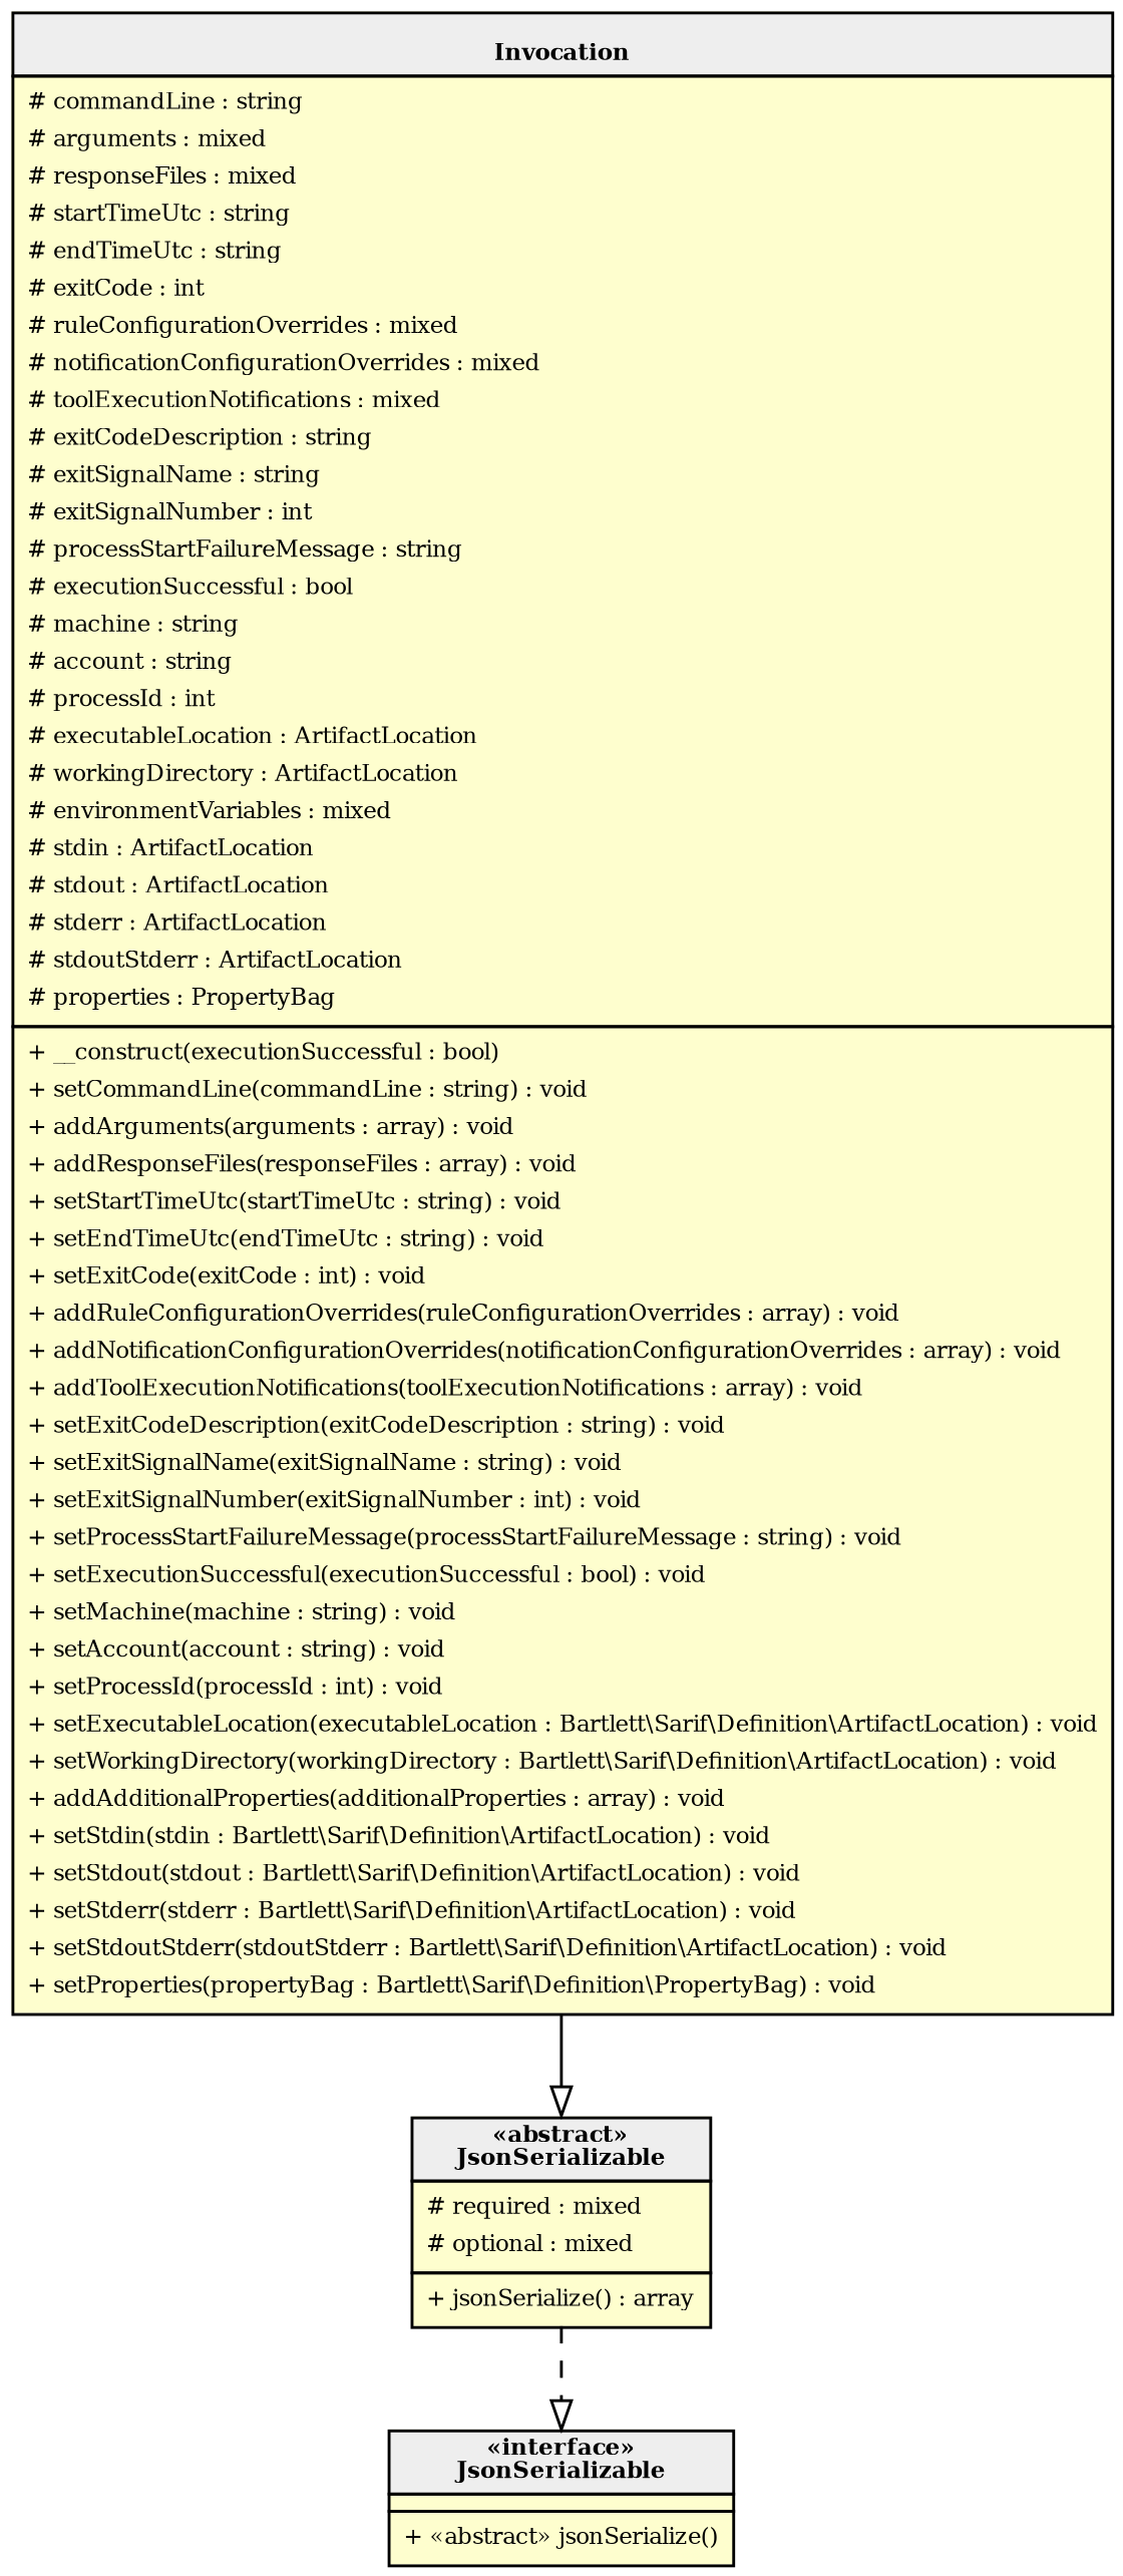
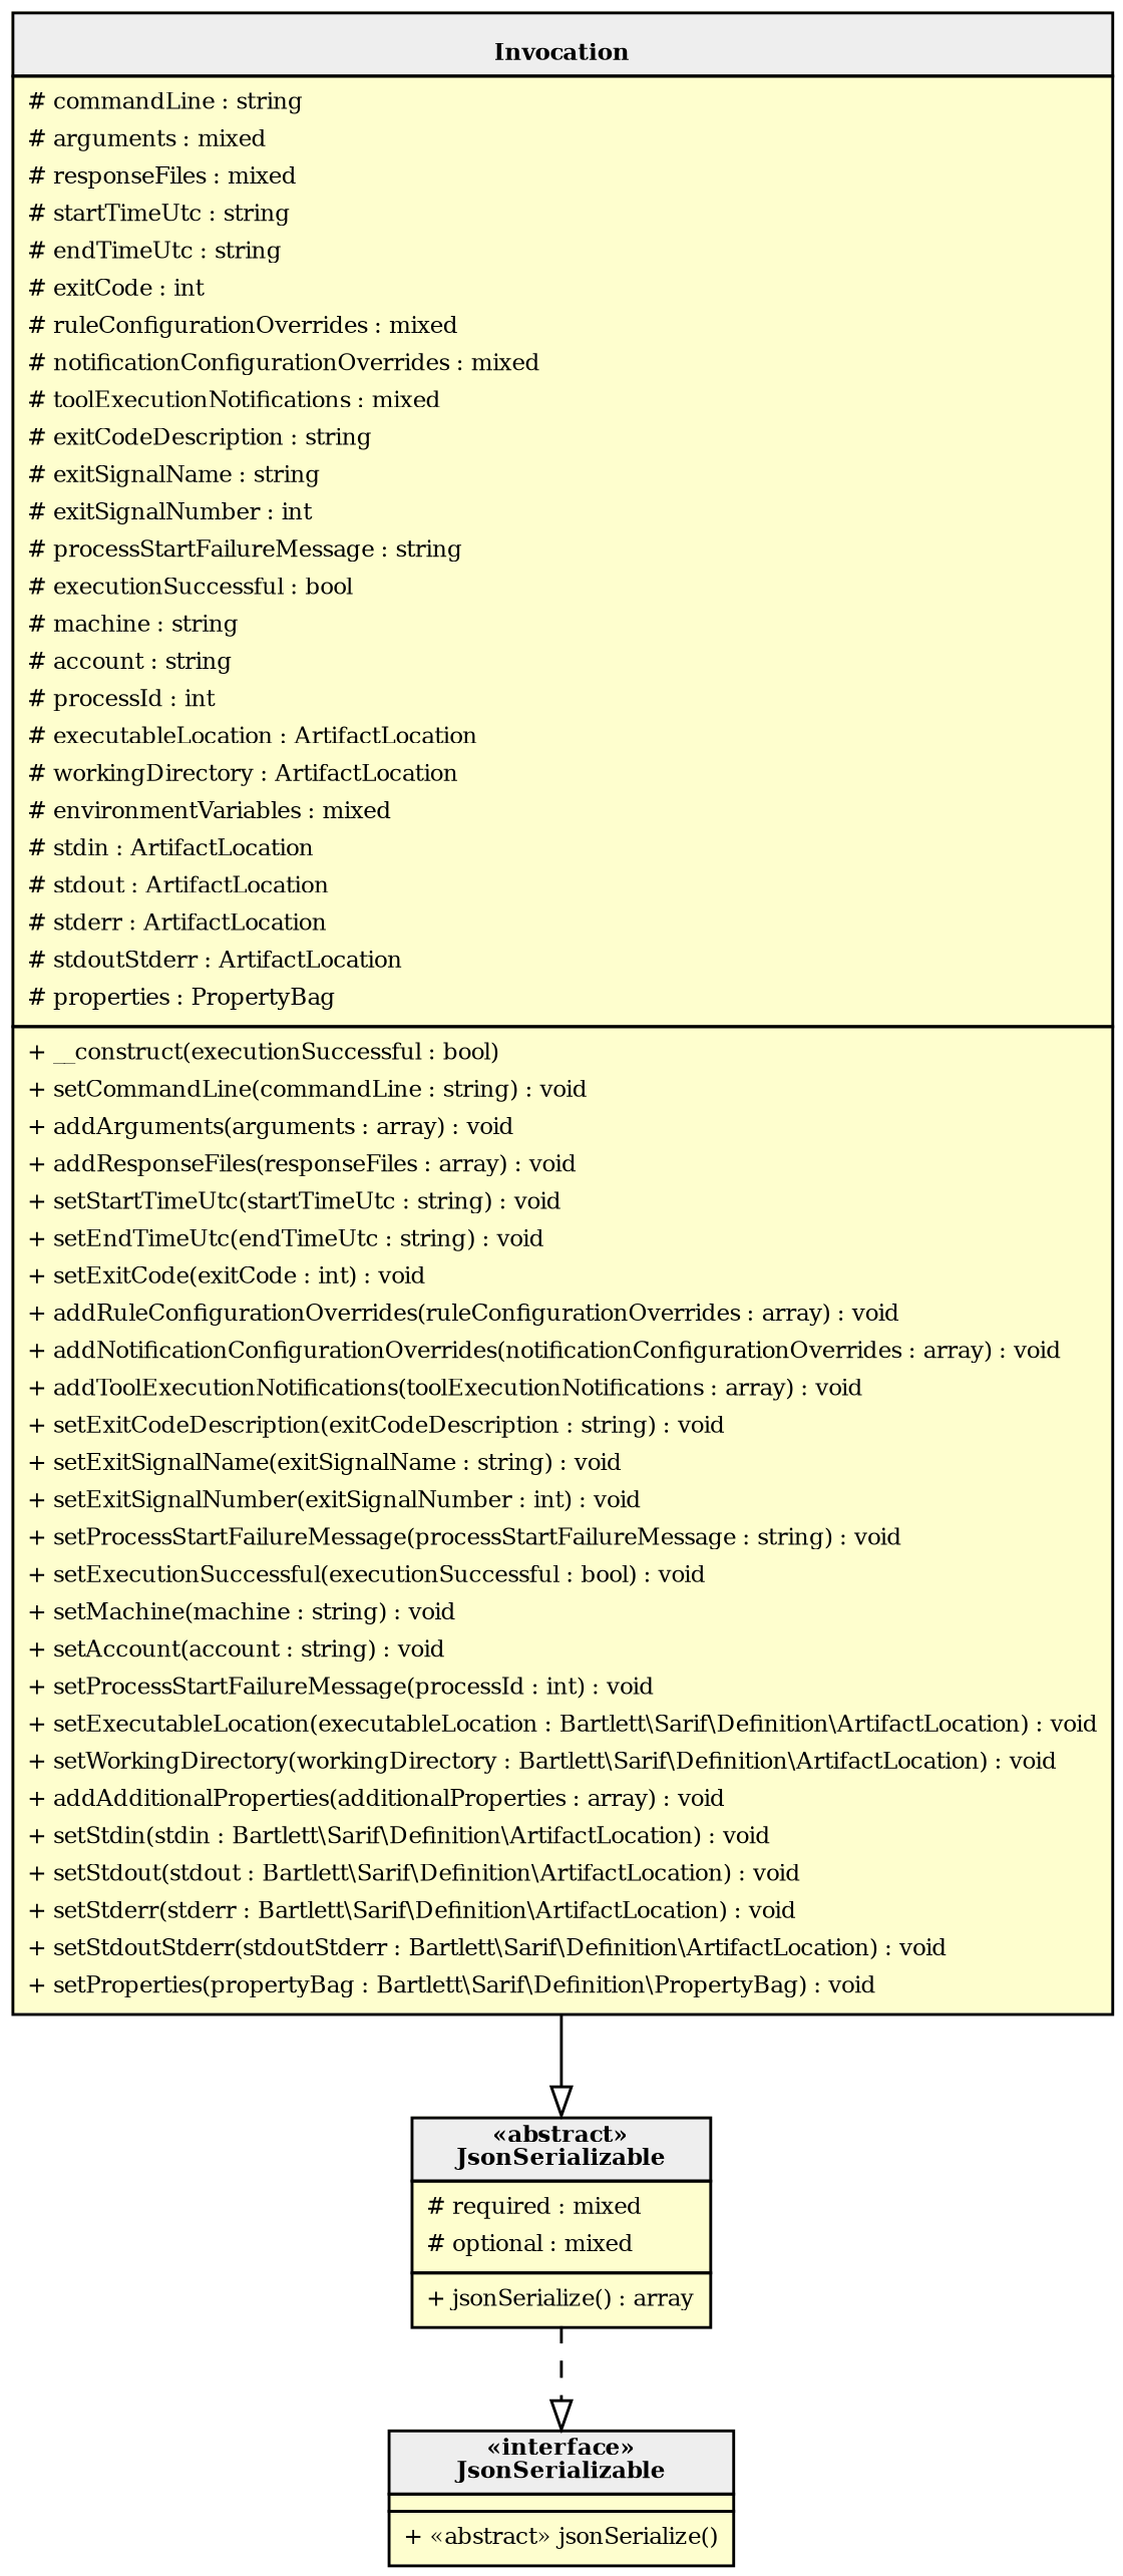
  digraph {
    rankdir=TB
    fontname="DejaVu Serif"
    node [fillcolor="#FEFECE" fontname="DejaVu Serif" fontsize=8 margin=0 shape=none style=filled]
    edge [arrowhead=empty fontname="DejaVu Serif" fontsize=8]
    n1 [label=< <table cellspacing="0" border="0" cellborder="1">     <tr><td bgcolor="#eeeeee"><b>«abstract»<br/>JsonSerializable</b></td></tr>     <tr><td><table border="0" cellspacing="0" cellpadding="2">     <tr><td align="left"># required : mixed</td></tr>     <tr><td align="left"># optional : mixed</td></tr> </table></td></tr>     <tr><td><table border="0" cellspacing="0" cellpadding="2">     <tr><td align="left">+ jsonSerialize() : array</td></tr> </table></td></tr> </table>>]
-   n2 [label=< <table cellspacing="0" border="0" cellborder="1">     <tr><td bgcolor="#eeeeee"><b><br/>Invocation</b></td></tr>     <tr><td><table border="0" cellspacing="0" cellpadding="2">     <tr><td align="left"># commandLine : string</td></tr>     <tr><td align="left"># arguments : mixed</td></tr>     <tr><td align="left"># responseFiles : mixed</td></tr>     <tr><td align="left"># startTimeUtc : string</td></tr>     <tr><td align="left"># endTimeUtc : string</td></tr>     <tr><td align="left"># exitCode : int</td></tr>     <tr><td align="left"># ruleConfigurationOverrides : mixed</td></tr>     <tr><td align="left"># notificationConfigurationOverrides : mixed</td></tr>     <tr><td align="left"># toolExecutionNotifications : mixed</td></tr>     <tr><td align="left"># exitCodeDescription : string</td></tr>     <tr><td align="left"># exitSignalName : string</td></tr>     <tr><td align="left"># exitSignalNumber : int</td></tr>     <tr><td align="left"># processStartFailureMessage : string</td></tr>     <tr><td align="left"># executionSuccessful : bool</td></tr>     <tr><td align="left"># machine : string</td></tr>     <tr><td align="left"># account : string</td></tr>     <tr><td align="left"># processId : int</td></tr>     <tr><td align="left"># executableLocation : ArtifactLocation</td></tr>     <tr><td align="left"># workingDirectory : ArtifactLocation</td></tr>     <tr><td align="left"># environmentVariables : mixed</td></tr>     <tr><td align="left"># stdin : ArtifactLocation</td></tr>     <tr><td align="left"># stdout : ArtifactLocation</td></tr>     <tr><td align="left"># stderr : ArtifactLocation</td></tr>     <tr><td align="left"># stdoutStderr : ArtifactLocation</td></tr>     <tr><td align="left"># properties : PropertyBag</td></tr> </table></td></tr>     <tr><td><table border="0" cellspacing="0" cellpadding="2">     <tr><td align="left">+ __construct(executionSuccessful : bool)</td></tr>     <tr><td align="left">+ setCommandLine(commandLine : string) : void</td></tr>     <tr><td align="left">+ addArguments(arguments : array) : void</td></tr>     <tr><td align="left">+ addResponseFiles(responseFiles : array) : void</td></tr>     <tr><td align="left">+ setStartTimeUtc(startTimeUtc : string) : void</td></tr>     <tr><td align="left">+ setEndTimeUtc(endTimeUtc : string) : void</td></tr>     <tr><td align="left">+ setExitCode(exitCode : int) : void</td></tr>     <tr><td align="left">+ addRuleConfigurationOverrides(ruleConfigurationOverrides : array) : void</td></tr>     <tr><td align="left">+ addNotificationConfigurationOverrides(notificationConfigurationOverrides : array) : void</td></tr>     <tr><td align="left">+ addToolExecutionNotifications(toolExecutionNotifications : array) : void</td></tr>     <tr><td align="left">+ setExitCodeDescription(exitCodeDescription : string) : void</td></tr>     <tr><td align="left">+ setExitSignalName(exitSignalName : string) : void</td></tr>     <tr><td align="left">+ setExitSignalNumber(exitSignalNumber : int) : void</td></tr>     <tr><td align="left">+ setProcessStartFailureMessage(processStartFailureMessage : string) : void</td></tr>     <tr><td align="left">+ setExecutionSuccessful(executionSuccessful : bool) : void</td></tr>     <tr><td align="left">+ setMachine(machine : string) : void</td></tr>     <tr><td align="left">+ setAccount(account : string) : void</td></tr>     <tr><td align="left">+ setProcessId(processId : int) : void</td></tr>     <tr><td align="left">+ setExecutableLocation(executableLocation : Bartlett\\Sarif\\Definition\\ArtifactLocation) : void</td></tr>     <tr><td align="left">+ setWorkingDirectory(workingDirectory : Bartlett\\Sarif\\Definition\\ArtifactLocation) : void</td></tr>     <tr><td align="left">+ addAdditionalProperties(additionalProperties : array) : void</td></tr>     <tr><td align="left">+ setStdin(stdin : Bartlett\\Sarif\\Definition\\ArtifactLocation) : void</td></tr>     <tr><td align="left">+ setStdout(stdout : Bartlett\\Sarif\\Definition\\ArtifactLocation) : void</td></tr>     <tr><td align="left">+ setStderr(stderr : Bartlett\\Sarif\\Definition\\ArtifactLocation) : void</td></tr>     <tr><td align="left">+ setStdoutStderr(stdoutStderr : Bartlett\\Sarif\\Definition\\ArtifactLocation) : void</td></tr>     <tr><td align="left">+ setProperties(propertyBag : Bartlett\\Sarif\\Definition\\PropertyBag) : void</td></tr> </table></td></tr> </table>>]
+   n2 [label=< <table cellspacing="0" border="0" cellborder="1">     <tr><td bgcolor="#eeeeee"><b><br/>Invocation</b></td></tr>     <tr><td><table border="0" cellspacing="0" cellpadding="2">     <tr><td align="left"># commandLine : string</td></tr>     <tr><td align="left"># arguments : mixed</td></tr>     <tr><td align="left"># responseFiles : mixed</td></tr>     <tr><td align="left"># startTimeUtc : string</td></tr>     <tr><td align="left"># endTimeUtc : string</td></tr>     <tr><td align="left"># exitCode : int</td></tr>     <tr><td align="left"># ruleConfigurationOverrides : mixed</td></tr>     <tr><td align="left"># notificationConfigurationOverrides : mixed</td></tr>     <tr><td align="left"># toolExecutionNotifications : mixed</td></tr>     <tr><td align="left"># exitCodeDescription : string</td></tr>     <tr><td align="left"># exitSignalName : string</td></tr>     <tr><td align="left"># exitSignalNumber : int</td></tr>     <tr><td align="left"># processStartFailureMessage : string</td></tr>     <tr><td align="left"># executionSuccessful : bool</td></tr>     <tr><td align="left"># machine : string</td></tr>     <tr><td align="left"># account : string</td></tr>     <tr><td align="left"># processId : int</td></tr>     <tr><td align="left"># executableLocation : ArtifactLocation</td></tr>     <tr><td align="left"># workingDirectory : ArtifactLocation</td></tr>     <tr><td align="left"># environmentVariables : mixed</td></tr>     <tr><td align="left"># stdin : ArtifactLocation</td></tr>     <tr><td align="left"># stdout : ArtifactLocation</td></tr>     <tr><td align="left"># stderr : ArtifactLocation</td></tr>     <tr><td align="left"># stdoutStderr : ArtifactLocation</td></tr>     <tr><td align="left"># properties : PropertyBag</td></tr> </table></td></tr>     <tr><td><table border="0" cellspacing="0" cellpadding="2">     <tr><td align="left">+ __construct(executionSuccessful : bool)</td></tr>     <tr><td align="left">+ setCommandLine(commandLine : string) : void</td></tr>     <tr><td align="left">+ addArguments(arguments : array) : void</td></tr>     <tr><td align="left">+ addResponseFiles(responseFiles : array) : void</td></tr>     <tr><td align="left">+ setStartTimeUtc(startTimeUtc : string) : void</td></tr>     <tr><td align="left">+ setEndTimeUtc(endTimeUtc : string) : void</td></tr>     <tr><td align="left">+ setExitCode(exitCode : int) : void</td></tr>     <tr><td align="left">+ addRuleConfigurationOverrides(ruleConfigurationOverrides : array) : void</td></tr>     <tr><td align="left">+ addNotificationConfigurationOverrides(notificationConfigurationOverrides : array) : void</td></tr>     <tr><td align="left">+ addToolExecutionNotifications(toolExecutionNotifications : array) : void</td></tr>     <tr><td align="left">+ setExitCodeDescription(exitCodeDescription : string) : void</td></tr>     <tr><td align="left">+ setExitSignalName(exitSignalName : string) : void</td></tr>     <tr><td align="left">+ setExitSignalNumber(exitSignalNumber : int) : void</td></tr>     <tr><td align="left">+ setProcessStartFailureMessage(processStartFailureMessage : string) : void</td></tr>     <tr><td align="left">+ setExecutionSuccessful(executionSuccessful : bool) : void</td></tr>     <tr><td align="left">+ setMachine(machine : string) : void</td></tr>     <tr><td align="left">+ setAccount(account : string) : void</td></tr>     <tr><td align="left">+ setProcessStartFailureMessage(processId : int) : void</td></tr>     <tr><td align="left">+ setExecutableLocation(executableLocation : Bartlett\\Sarif\\Definition\\ArtifactLocation) : void</td></tr>     <tr><td align="left">+ setWorkingDirectory(workingDirectory : Bartlett\\Sarif\\Definition\\ArtifactLocation) : void</td></tr>     <tr><td align="left">+ addAdditionalProperties(additionalProperties : array) : void</td></tr>     <tr><td align="left">+ setStdin(stdin : Bartlett\\Sarif\\Definition\\ArtifactLocation) : void</td></tr>     <tr><td align="left">+ setStdout(stdout : Bartlett\\Sarif\\Definition\\ArtifactLocation) : void</td></tr>     <tr><td align="left">+ setStderr(stderr : Bartlett\\Sarif\\Definition\\ArtifactLocation) : void</td></tr>     <tr><td align="left">+ setStdoutStderr(stdoutStderr : Bartlett\\Sarif\\Definition\\ArtifactLocation) : void</td></tr>     <tr><td align="left">+ setProperties(propertyBag : Bartlett\\Sarif\\Definition\\PropertyBag) : void</td></tr> </table></td></tr> </table>>]
    n3 [label=< <table cellspacing="0" border="0" cellborder="1">     <tr><td bgcolor="#eeeeee"><b>«interface»<br/>JsonSerializable</b></td></tr>     <tr><td></td></tr>     <tr><td><table border="0" cellspacing="0" cellpadding="2">     <tr><td align="left">+ «abstract» jsonSerialize()</td></tr> </table></td></tr> </table>>]
    subgraph sub_1 {
      bgcolor=Bisque
      label="Bartlett\\Sarif\\Internal"
      n1
    }
    subgraph sub_2 {
      bgcolor=BurlyWood
      label="Bartlett\\Sarif\\Definition"
      n2
    }
    subgraph sub_3 {
      label=0
      n3
    }
    n1 -> n3 [style=dashed]
    n2 -> n1 [style=filled]
  }
